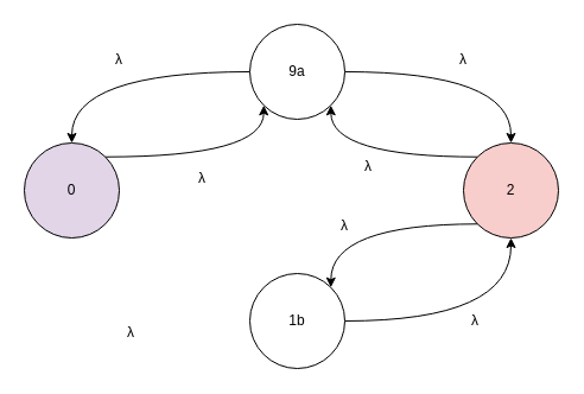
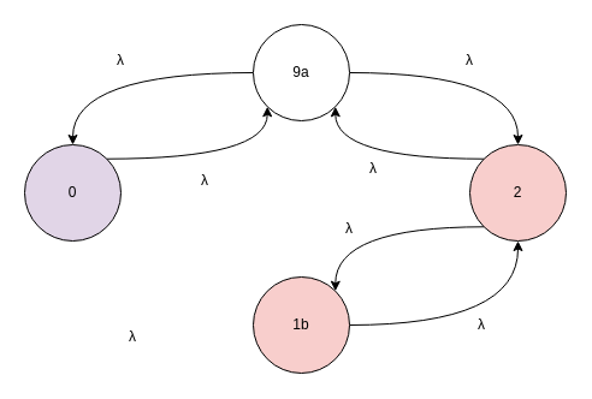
  <mxCell id="0" />
  <mxCell id="1" parent="0" />
  <mxCell id="2" style="edgeStyle=orthogonalEdgeStyle;rounded=0;orthogonalLoop=1;jettySize=auto;html=1;exitX=1;exitY=0;exitDx=0;exitDy=0;entryX=0;entryY=1;entryDx=0;entryDy=0;curved=1;" edge="1" parent="1" source="3" target="6"><mxGeometry relative="1" as="geometry" /></mxCell>
  <mxCell id="3" value="0" style="ellipse;whiteSpace=wrap;html=1;aspect=fixed;fillColor=#e1d5e7;" vertex="1" parent="1"><mxGeometry x="20" y="120" width="80" height="80" as="geometry" /></mxCell>
  <mxCell id="4" style="edgeStyle=orthogonalEdgeStyle;rounded=0;orthogonalLoop=1;jettySize=auto;html=1;exitX=0;exitY=0.5;exitDx=0;exitDy=0;entryX=0.5;entryY=0;entryDx=0;entryDy=0;curved=1;" edge="1" parent="1" source="6" target="3"><mxGeometry relative="1" as="geometry" /></mxCell>
  <mxCell id="5" style="edgeStyle=orthogonalEdgeStyle;rounded=0;orthogonalLoop=1;jettySize=auto;html=1;exitX=1;exitY=0.5;exitDx=0;exitDy=0;entryX=0.5;entryY=0;entryDx=0;entryDy=0;curved=1;" edge="1" parent="1" source="6" target="11"><mxGeometry relative="1" as="geometry" /></mxCell>
  <mxCell id="6" value="9a" style="ellipse;whiteSpace=wrap;html=1;aspect=fixed;" vertex="1" parent="1"><mxGeometry x="210" y="20" width="80" height="80" as="geometry" /></mxCell>
  <mxCell id="7" style="edgeStyle=orthogonalEdgeStyle;rounded=0;orthogonalLoop=1;jettySize=auto;html=1;exitX=1;exitY=0.5;exitDx=0;exitDy=0;entryX=0.5;entryY=1;entryDx=0;entryDy=0;curved=1;" edge="1" parent="1" source="8" target="11"><mxGeometry relative="1" as="geometry" /></mxCell>
- <mxCell id="8" value="1b" style="ellipse;whiteSpace=wrap;html=1;aspect=fixed;" vertex="1" parent="1"><mxGeometry x="210" y="230" width="80" height="80" as="geometry" /></mxCell>
+ <mxCell id="8" value="1b" style="ellipse;whiteSpace=wrap;html=1;aspect=fixed;fillColor=#f8cecc;" vertex="1" parent="1"><mxGeometry x="210" y="230" width="80" height="80" as="geometry" /></mxCell>
  <mxCell id="9" style="edgeStyle=orthogonalEdgeStyle;rounded=0;orthogonalLoop=1;jettySize=auto;html=1;exitX=0;exitY=0;exitDx=0;exitDy=0;entryX=1;entryY=1;entryDx=0;entryDy=0;curved=1;" edge="1" parent="1" source="11" target="6"><mxGeometry relative="1" as="geometry" /></mxCell>
  <mxCell id="10" style="edgeStyle=orthogonalEdgeStyle;rounded=0;orthogonalLoop=1;jettySize=auto;html=1;exitX=0;exitY=1;exitDx=0;exitDy=0;entryX=1;entryY=0;entryDx=0;entryDy=0;curved=1;" edge="1" parent="1" source="11" target="8"><mxGeometry relative="1" as="geometry" /></mxCell>
  <mxCell id="11" value="2" style="ellipse;whiteSpace=wrap;html=1;aspect=fixed;fillColor=#f8cecc;" vertex="1" parent="1"><mxGeometry x="390" y="120" width="80" height="80" as="geometry" /></mxCell>
  <mxCell id="12" value="λ" style="text;html=1;strokeColor=none;fillColor=none;align=center;verticalAlign=middle;whiteSpace=wrap;rounded=0;" vertex="1" parent="1"><mxGeometry x="80" y="40" width="40" height="20" as="geometry" /></mxCell>
  <mxCell id="13" value="λ" style="text;html=1;strokeColor=none;fillColor=none;align=center;verticalAlign=middle;whiteSpace=wrap;rounded=0;" vertex="1" parent="1"><mxGeometry x="150" y="140" width="40" height="20" as="geometry" /></mxCell>
  <mxCell id="14" value="λ" style="text;html=1;strokeColor=none;fillColor=none;align=center;verticalAlign=middle;whiteSpace=wrap;rounded=0;" vertex="1" parent="1"><mxGeometry x="370" y="40" width="40" height="20" as="geometry" /></mxCell>
  <mxCell id="15" value="λ" style="text;html=1;strokeColor=none;fillColor=none;align=center;verticalAlign=middle;whiteSpace=wrap;rounded=0;" vertex="1" parent="1"><mxGeometry x="290" y="130" width="40" height="20" as="geometry" /></mxCell>
  <mxCell id="16" value="λ" style="text;html=1;strokeColor=none;fillColor=none;align=center;verticalAlign=middle;whiteSpace=wrap;rounded=0;" vertex="1" parent="1"><mxGeometry x="380" y="260" width="40" height="20" as="geometry" /></mxCell>
  <mxCell id="17" value="λ" style="text;html=1;strokeColor=none;fillColor=none;align=center;verticalAlign=middle;whiteSpace=wrap;rounded=0;" vertex="1" parent="1"><mxGeometry x="90" y="270" width="40" height="20" as="geometry" /></mxCell>
  <mxCell id="18" value="λ" style="text;html=1;strokeColor=none;fillColor=none;align=center;verticalAlign=middle;whiteSpace=wrap;rounded=0;" vertex="1" parent="1"><mxGeometry x="270" y="180" width="40" height="20" as="geometry" /></mxCell>
